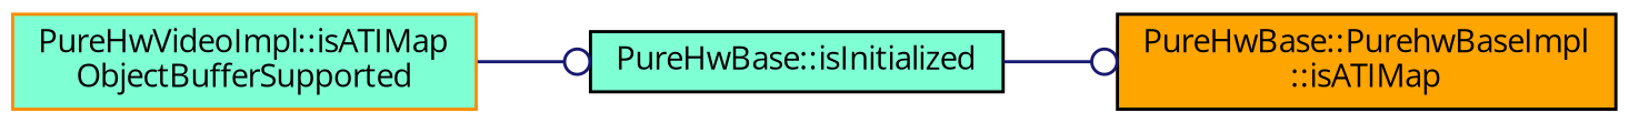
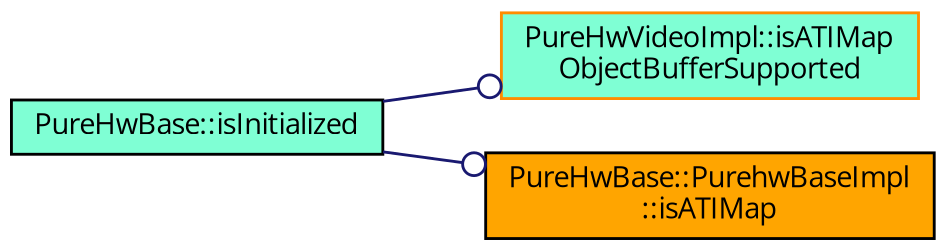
  digraph {
    fontname="Open Sans"
    rankdir=LR
    node [color=black fillcolor=aquamarine fontname="Open Sans" fontsize=10 shape=record style=filled]
    edge [arrowhead=odot color=midnightblue fontname="Open Sans" fontsize=10 labelfontname=Helvetica labelfontsize=10 style=solid]
    n1 [color=darkorange fontcolor=black height=0.2 label="PureHwVideoImpl::isATIMap\lObjectBufferSupported" width=0.4]
    n2 [height=0.2 label="PureHwBase::isInitialized" width=0.4]
    n3 [fillcolor=orange height=0.2 label="PureHwBase::PurehwBaseImpl\l::isATIMap" width=0.4]
-   n1 -> n2
+   n2 -> n1
    n2 -> n3
  }
